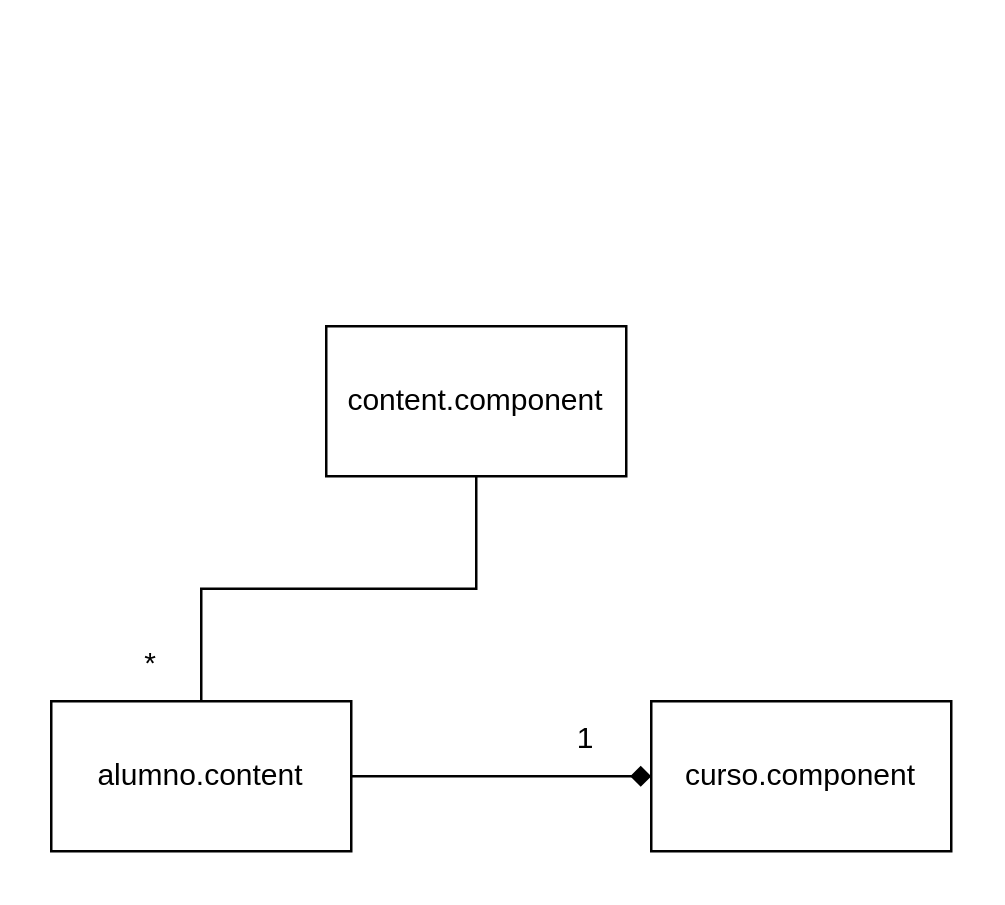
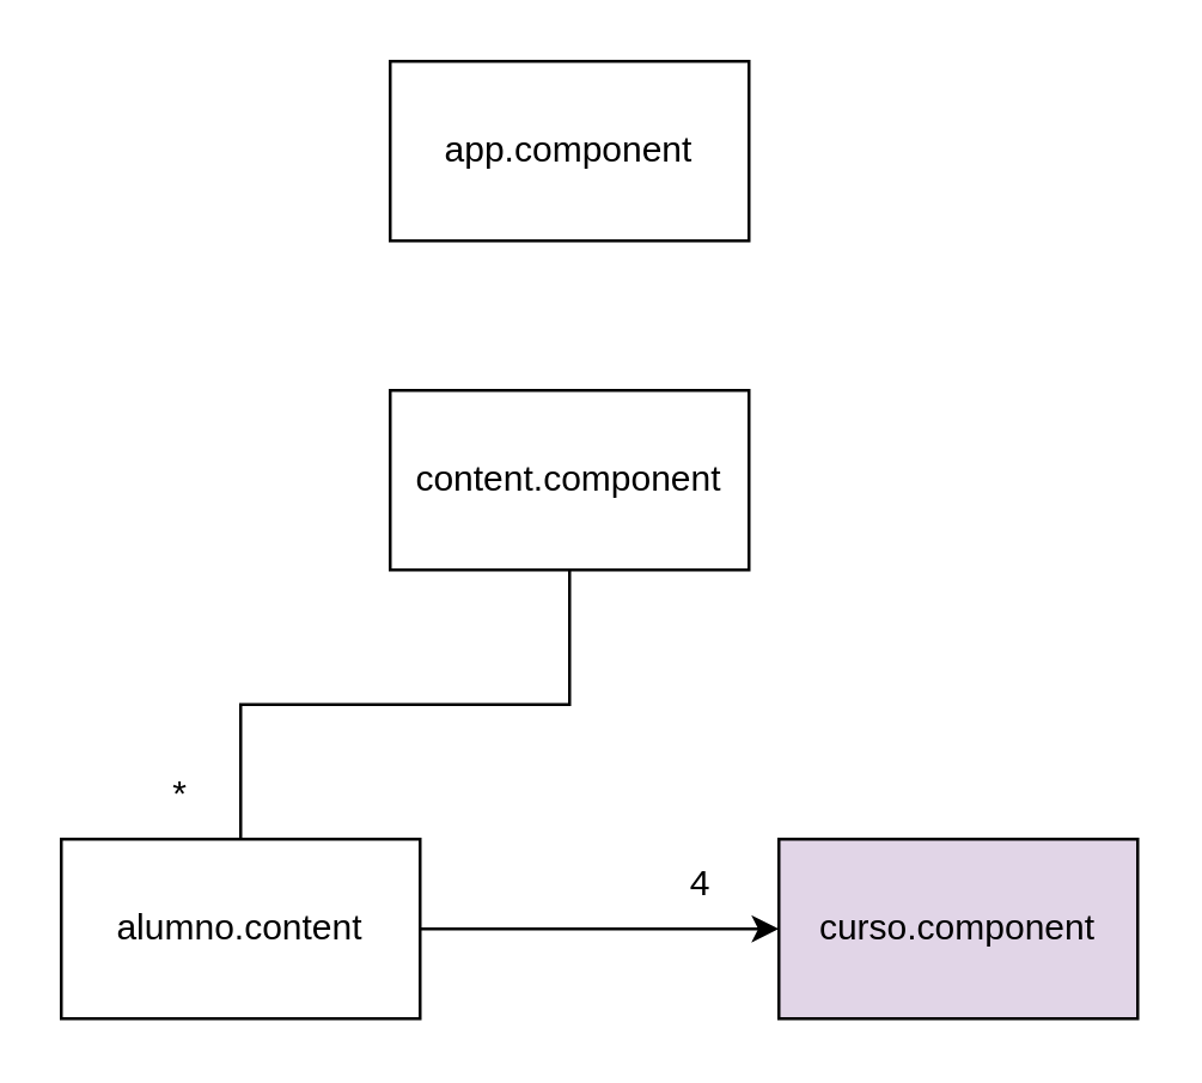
  <mxCell id="0" />
  <mxCell id="1" parent="0" />
+ <mxCell id="2" value="app.component" style="rounded=0;whiteSpace=wrap;html=1;" vertex="1" parent="1"><mxGeometry x="130" y="20" width="120" height="60" as="geometry" /></mxCell>
  <mxCell id="3" style="edgeStyle=orthogonalEdgeStyle;rounded=0;orthogonalLoop=1;jettySize=auto;html=1;endArrow=none;endFill=0;" edge="1" parent="1" source="4" target="6"><mxGeometry relative="1" as="geometry" /></mxCell>
  <mxCell id="4" value="content.component" style="rounded=0;whiteSpace=wrap;html=1;" vertex="1" parent="1"><mxGeometry x="130" y="130" width="120" height="60" as="geometry" /></mxCell>
- <mxCell id="5" style="edgeStyle=orthogonalEdgeStyle;rounded=0;orthogonalLoop=1;jettySize=auto;html=1;entryX=0;entryY=0.5;entryDx=0;entryDy=0;endArrow=diamond;endFill=1;" edge="1" parent="1" source="6" target="7"><mxGeometry relative="1" as="geometry" /></mxCell>
+ <mxCell id="5" style="edgeStyle=orthogonalEdgeStyle;rounded=0;orthogonalLoop=1;jettySize=auto;html=1;entryX=0;entryY=0.5;entryDx=0;entryDy=0;endArrow=classic;endFill=1;" edge="1" parent="1" source="6" target="7"><mxGeometry relative="1" as="geometry" /></mxCell>
  <mxCell id="6" value="alumno.content" style="rounded=0;whiteSpace=wrap;html=1;" vertex="1" parent="1"><mxGeometry x="20" y="280" width="120" height="60" as="geometry" /></mxCell>
- <mxCell id="7" value="curso.component" style="rounded=0;whiteSpace=wrap;html=1;" vertex="1" parent="1"><mxGeometry x="260" y="280" width="120" height="60" as="geometry" /></mxCell>
+ <mxCell id="7" value="curso.component" style="rounded=0;whiteSpace=wrap;html=1;fillColor=#e1d5e7;" vertex="1" parent="1"><mxGeometry x="260" y="280" width="120" height="60" as="geometry" /></mxCell>
  <mxCell id="8" value="*" style="text;html=1;strokeColor=none;fillColor=none;align=center;verticalAlign=middle;whiteSpace=wrap;rounded=0;" vertex="1" parent="1"><mxGeometry x="30" y="250" width="60" height="30" as="geometry" /></mxCell>
- <mxCell id="9" value="1" style="text;html=1;strokeColor=none;fillColor=none;align=center;verticalAlign=middle;whiteSpace=wrap;rounded=0;" vertex="1" parent="1"><mxGeometry x="204" y="280" width="60" height="30" as="geometry" /></mxCell>
+ <mxCell id="9" value="4" style="text;html=1;strokeColor=none;fillColor=none;align=center;verticalAlign=middle;whiteSpace=wrap;rounded=0;" vertex="1" parent="1"><mxGeometry x="204" y="280" width="60" height="30" as="geometry" /></mxCell>
